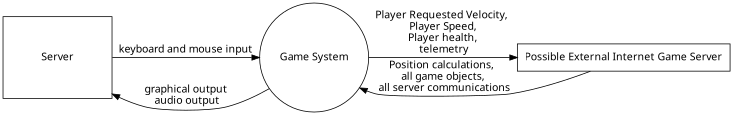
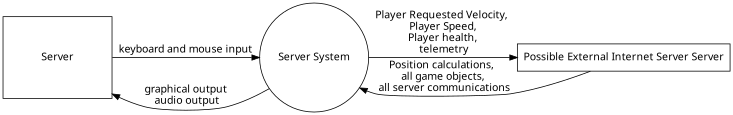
  digraph {
    fontname="Noto Sans"
    fontsize=12
    node [fontname="Noto Sans" shape=rectangle]
    edge [fontname="Noto Sans"]
    n1 [height=1.5 label=Server width=2]
-   n2 [label="Game System" shape=circle]
-   n3 [label="Possible External Internet Game Server"]
+   n2 [label="Server System" shape=circle]
+   n3 [label="Possible External Internet Server Server"]
    subgraph sub_1 {
      rank=same
      n1
      n2
      n3
    }
    n1 -> n2 [label="keyboard and mouse input"]
    n2 -> n1 [label="\n\ngraphical output\n audio output"]
    n2 -> n3 [label="Player Requested Velocity, \n Player Speed, \n Player health, \n telemetry"]
    n3 -> n2 [label="Position calculations, \n all game objects, \n all server communications"]
  }
